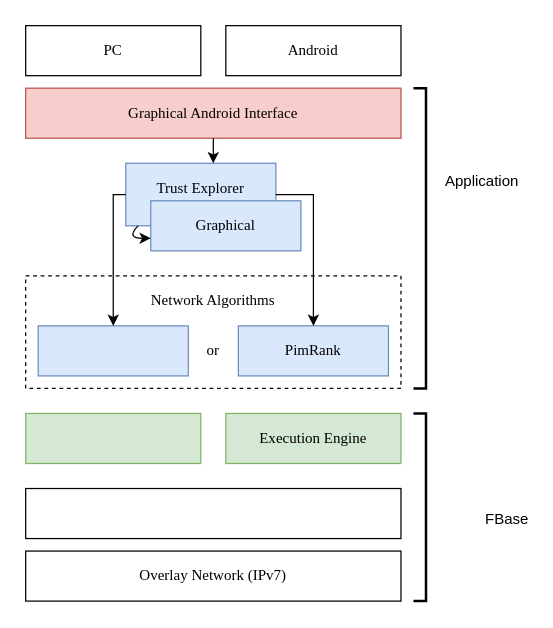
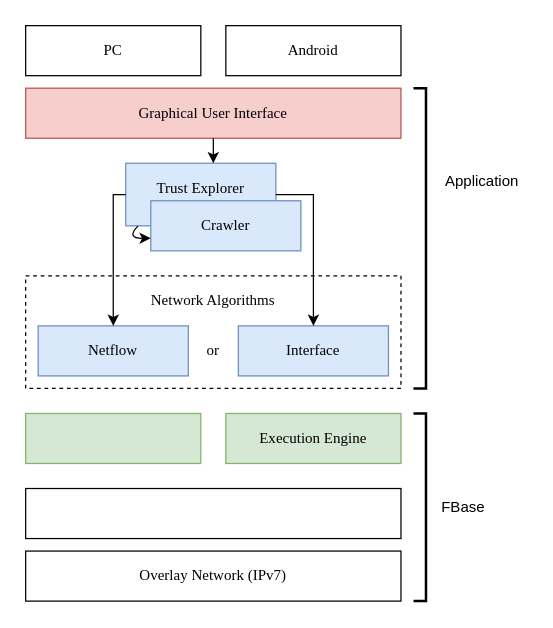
  <mxCell id="0" />
  <mxCell id="1" parent="0" />
  <mxCell id="2" value="" style="rounded=0;whiteSpace=wrap;html=1;fillColor=none;dashed=1;" vertex="1" parent="1"><mxGeometry x="20" y="220" width="300" height="90" as="geometry" /></mxCell>
  <mxCell id="3" value="" style="rounded=0;whiteSpace=wrap;html=1;fillColor=#dae8fc;strokeColor=#6c8ebf;" vertex="1" parent="1"><mxGeometry x="30" y="260" width="120" height="40" as="geometry" /></mxCell>
+ <mxCell id="4" value="&lt;font face=&quot;Verdana&quot;&gt;Netflow&lt;/font&gt;" style="text;html=1;strokeColor=none;fillColor=none;align=center;verticalAlign=middle;whiteSpace=wrap;rounded=0;" vertex="1" parent="1"><mxGeometry x="30" y="270" width="120" height="20" as="geometry" /></mxCell>
  <mxCell id="5" value="" style="rounded=0;whiteSpace=wrap;html=1;fillColor=#dae8fc;strokeColor=#6c8ebf;" vertex="1" parent="1"><mxGeometry x="190" y="260" width="120" height="40" as="geometry" /></mxCell>
- <mxCell id="6" value="&lt;font face=&quot;Verdana&quot;&gt;PimRank&lt;/font&gt;" style="text;html=1;strokeColor=none;fillColor=none;align=center;verticalAlign=middle;whiteSpace=wrap;rounded=0;" vertex="1" parent="1"><mxGeometry x="190" y="270" width="120" height="20" as="geometry" /></mxCell>
+ <mxCell id="6" value="&lt;font face=&quot;Verdana&quot;&gt;Interface&lt;/font&gt;" style="text;html=1;strokeColor=none;fillColor=none;align=center;verticalAlign=middle;whiteSpace=wrap;rounded=0;" vertex="1" parent="1"><mxGeometry x="190" y="270" width="120" height="20" as="geometry" /></mxCell>
  <mxCell id="7" value="&lt;font face=&quot;Verdana&quot;&gt;or&lt;/font&gt;" style="text;html=1;strokeColor=none;fillColor=none;align=center;verticalAlign=middle;whiteSpace=wrap;rounded=0;" vertex="1" parent="1"><mxGeometry x="150" y="270" width="40" height="20" as="geometry" /></mxCell>
  <mxCell id="8" value="&lt;font face=&quot;Verdana&quot;&gt;Network Algorithms&lt;/font&gt;" style="text;html=1;strokeColor=none;fillColor=none;align=center;verticalAlign=middle;whiteSpace=wrap;rounded=0;" vertex="1" parent="1"><mxGeometry x="20" y="230" width="300" height="20" as="geometry" /></mxCell>
  <mxCell id="9" value="" style="rounded=0;whiteSpace=wrap;html=1;fillColor=#dae8fc;strokeColor=#6c8ebf;comic=0;" vertex="1" parent="1"><mxGeometry x="100" y="130" width="120" height="50" as="geometry" /></mxCell>
  <mxCell id="10" value="&lt;font face=&quot;Verdana&quot;&gt;Trust Explorer&lt;/font&gt;" style="text;html=1;strokeColor=none;fillColor=none;align=center;verticalAlign=middle;whiteSpace=wrap;rounded=0;" vertex="1" parent="1"><mxGeometry x="100" y="140" width="120" height="20" as="geometry" /></mxCell>
  <mxCell id="11" value="" style="rounded=0;whiteSpace=wrap;html=1;fillColor=#f8cecc;strokeColor=#b85450;" vertex="1" parent="1"><mxGeometry x="20" y="70" width="300" height="40" as="geometry" /></mxCell>
  <mxCell id="12" value="" style="rounded=0;whiteSpace=wrap;html=1;fillColor=#dae8fc;strokeColor=#6c8ebf;" vertex="1" parent="1"><mxGeometry x="120" y="160" width="120" height="40" as="geometry" /></mxCell>
- <mxCell id="13" value="&lt;font face=&quot;Verdana&quot;&gt;Graphical&lt;/font&gt;" style="text;html=1;strokeColor=none;fillColor=none;align=center;verticalAlign=middle;whiteSpace=wrap;rounded=0;" vertex="1" parent="1"><mxGeometry x="120" y="170" width="120" height="20" as="geometry" /></mxCell>
- <mxCell id="14" value="&lt;font style=&quot;font-size: 12px&quot; face=&quot;Verdana&quot;&gt;Graphical Android Interface&lt;/font&gt;" style="text;html=1;strokeColor=none;fillColor=none;align=center;verticalAlign=middle;whiteSpace=wrap;rounded=0;" vertex="1" parent="1"><mxGeometry x="20" y="80" width="300" height="20" as="geometry" /></mxCell>
+ <mxCell id="13" value="&lt;font face=&quot;Verdana&quot;&gt;Crawler&lt;/font&gt;" style="text;html=1;strokeColor=none;fillColor=none;align=center;verticalAlign=middle;whiteSpace=wrap;rounded=0;" vertex="1" parent="1"><mxGeometry x="120" y="170" width="120" height="20" as="geometry" /></mxCell>
+ <mxCell id="14" value="&lt;font style=&quot;font-size: 12px&quot; face=&quot;Verdana&quot;&gt;Graphical User Interface&lt;/font&gt;" style="text;html=1;strokeColor=none;fillColor=none;align=center;verticalAlign=middle;whiteSpace=wrap;rounded=0;" vertex="1" parent="1"><mxGeometry x="20" y="80" width="300" height="20" as="geometry" /></mxCell>
  <mxCell id="15" value="" style="rounded=0;whiteSpace=wrap;html=1;fillColor=#d5e8d4;strokeColor=#82b366;" vertex="1" parent="1"><mxGeometry x="180" y="330" width="140" height="40" as="geometry" /></mxCell>
  <mxCell id="16" value="&lt;font face=&quot;Verdana&quot;&gt;Execution Engine&lt;/font&gt;" style="text;html=1;strokeColor=none;fillColor=none;align=center;verticalAlign=middle;whiteSpace=wrap;rounded=0;" vertex="1" parent="1"><mxGeometry x="180" y="340" width="140" height="20" as="geometry" /></mxCell>
  <mxCell id="17" value="" style="rounded=0;whiteSpace=wrap;html=1;fillColor=#d5e8d4;strokeColor=#82b366;" vertex="1" parent="1"><mxGeometry x="20" y="330" width="140" height="40" as="geometry" /></mxCell>
  <mxCell id="18" value="" style="rounded=0;whiteSpace=wrap;html=1;" vertex="1" parent="1"><mxGeometry x="20" y="390" width="300" height="40" as="geometry" /></mxCell>
  <mxCell id="19" value="" style="rounded=0;whiteSpace=wrap;html=1;" vertex="1" parent="1"><mxGeometry x="20" y="440" width="300" height="40" as="geometry" /></mxCell>
  <mxCell id="20" value="&lt;font face=&quot;Verdana&quot;&gt;Overlay Network (IPv7)&lt;/font&gt;" style="text;html=1;strokeColor=none;fillColor=none;align=center;verticalAlign=middle;whiteSpace=wrap;rounded=0;" vertex="1" parent="1"><mxGeometry x="20" y="450" width="300" height="20" as="geometry" /></mxCell>
  <mxCell id="21" value="" style="strokeWidth=2;html=1;shape=mxgraph.flowchart.annotation_1;align=left;pointerEvents=1;fillColor=#ffffff;rotation=-180;" vertex="1" parent="1"><mxGeometry x="330" y="330" width="10" height="150" as="geometry" /></mxCell>
  <mxCell id="22" value="" style="strokeWidth=2;html=1;shape=mxgraph.flowchart.annotation_1;align=left;pointerEvents=1;fillColor=#ffffff;rotation=-180;" vertex="1" parent="1"><mxGeometry x="330" y="70" width="10" height="240" as="geometry" /></mxCell>
- <mxCell id="23" value="FBase" style="text;html=1;strokeColor=none;fillColor=none;align=center;verticalAlign=middle;whiteSpace=wrap;rounded=0;" vertex="1" parent="1"><mxGeometry x="385" y="405" width="40" height="20" as="geometry" /></mxCell>
+ <mxCell id="23" value="FBase" style="text;html=1;strokeColor=none;fillColor=none;align=center;verticalAlign=middle;whiteSpace=wrap;rounded=0;" vertex="1" parent="1"><mxGeometry x="350" y="395" width="40" height="20" as="geometry" /></mxCell>
  <mxCell id="24" value="" style="rounded=0;whiteSpace=wrap;html=1;" vertex="1" parent="1"><mxGeometry x="20" y="20" width="140" height="40" as="geometry" /></mxCell>
  <mxCell id="25" value="" style="rounded=0;whiteSpace=wrap;html=1;glass=0;comic=0;" vertex="1" parent="1"><mxGeometry x="180" y="20" width="140" height="40" as="geometry" /></mxCell>
  <mxCell id="26" value="&lt;font face=&quot;Verdana&quot;&gt;PC&lt;/font&gt;" style="text;html=1;strokeColor=none;fillColor=none;align=center;verticalAlign=middle;whiteSpace=wrap;rounded=0;" vertex="1" parent="1"><mxGeometry x="20" y="30" width="140" height="20" as="geometry" /></mxCell>
  <mxCell id="27" value="&lt;font face=&quot;Verdana&quot;&gt;Android&lt;/font&gt;" style="text;html=1;strokeColor=none;fillColor=none;align=center;verticalAlign=middle;whiteSpace=wrap;rounded=0;" vertex="1" parent="1"><mxGeometry x="180" y="30" width="140" height="20" as="geometry" /></mxCell>
  <mxCell id="28" value="Application" style="text;html=1;strokeColor=none;fillColor=none;align=center;verticalAlign=middle;whiteSpace=wrap;rounded=0;" vertex="1" parent="1"><mxGeometry x="350" y="135" width="70" height="20" as="geometry" /></mxCell>
  <mxCell id="29" value="" style="endArrow=classic;html=1;exitX=0.5;exitY=1;exitDx=0;exitDy=0;entryX=0.583;entryY=0;entryDx=0;entryDy=0;entryPerimeter=0;" edge="1" parent="1" source="11" target="9"><mxGeometry width="50" height="50" relative="1" as="geometry"><mxPoint x="20" y="590" as="sourcePoint" /><mxPoint x="170" y="140" as="targetPoint" /></mxGeometry></mxCell>
  <mxCell id="30" value="" style="endArrow=classic;html=1;entryX=0.5;entryY=0;entryDx=0;entryDy=0;exitX=0;exitY=0.5;exitDx=0;exitDy=0;rounded=0;" edge="1" parent="1" source="9" target="3"><mxGeometry width="50" height="50" relative="1" as="geometry"><mxPoint x="150" y="220" as="sourcePoint" /><mxPoint x="50" y="160" as="targetPoint" /><Array as="points"><mxPoint x="90" y="155" /></Array></mxGeometry></mxCell>
  <mxCell id="31" value="" style="endArrow=classic;html=1;entryX=0.5;entryY=0;entryDx=0;entryDy=0;exitX=1;exitY=0.75;exitDx=0;exitDy=0;rounded=0;" edge="1" parent="1" source="10" target="5"><mxGeometry width="50" height="50" relative="1" as="geometry"><mxPoint x="170" y="200" as="sourcePoint" /><mxPoint y="220" as="targetPoint" x="-20" /><Array as="points"><mxPoint x="250" y="155" /></Array></mxGeometry></mxCell>
  <mxCell id="32" value="" style="endArrow=classic;html=1;entryX=0;entryY=1;entryDx=0;entryDy=0;curved=1;exitX=0.082;exitY=1.001;exitDx=0;exitDy=0;exitPerimeter=0;" edge="1" parent="1" source="9" target="13"><mxGeometry width="50" height="50" relative="1" as="geometry"><mxPoint x="100" y="200" as="sourcePoint" /><mxPoint x="50" y="180" as="targetPoint" /><Array as="points"><mxPoint x="100" y="190" /></Array></mxGeometry></mxCell>
